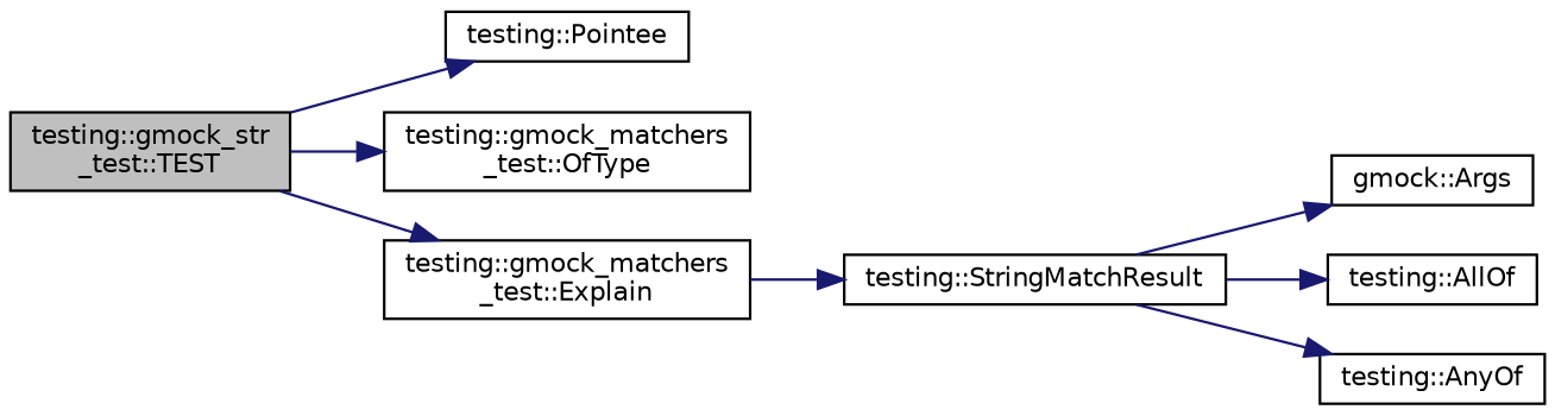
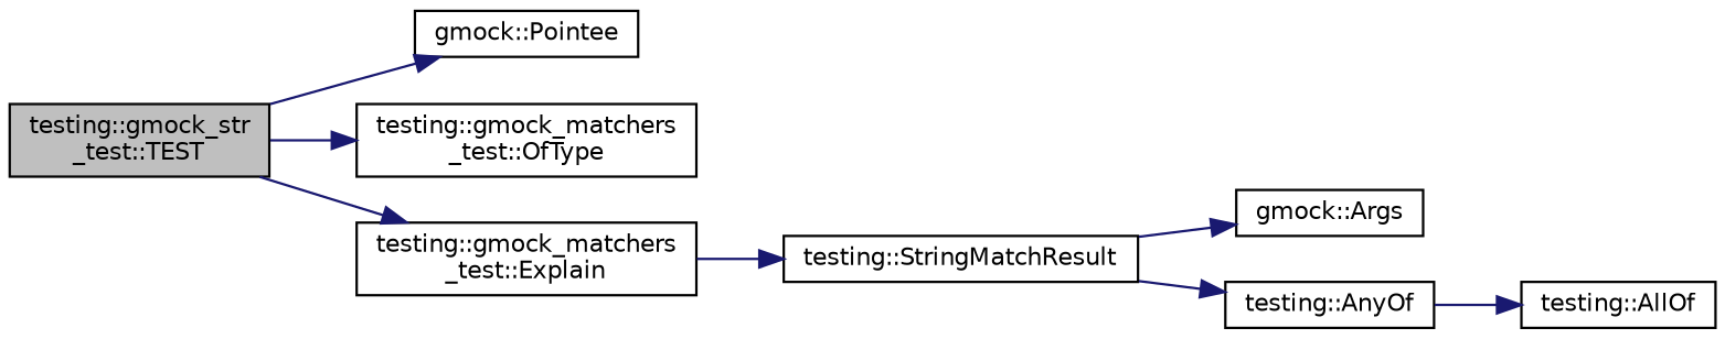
  digraph {
    rankdir=LR
    node [color=black fillcolor=white fontname=Helvetica fontsize=10 shape=record style=filled]
    edge [color=midnightblue fontname=Helvetica fontsize=10 labelfontname=Helvetica labelfontsize=10 style=solid]
    n1 [fillcolor=grey75 fontcolor=black height=0.2 label="testing::gmock_str\l_test::TEST" width=0.4]
-   n2 [height=0.2 label="testing::Pointee" width=0.4]
+   n2 [height=0.2 label="gmock::Pointee" width=0.4]
    n3 [height=0.2 label="testing::gmock_matchers\l_test::OfType" width=0.4]
    n4 [height=0.2 label="testing::gmock_matchers\l_test::Explain" width=0.4]
    n5 [height=0.2 label="testing::StringMatchResult" width=0.4]
    n6 [height=0.2 label="gmock::Args" width=0.4]
    n7 [height=0.2 label="testing::AllOf" width=0.4]
    n8 [height=0.2 label="testing::AnyOf" width=0.4]
    n1 -> n2
    n1 -> n3
    n1 -> n4
    n4 -> n5
    n5 -> n6
-   n5 -> n7
+   n8 -> n7
    n5 -> n8
  }
